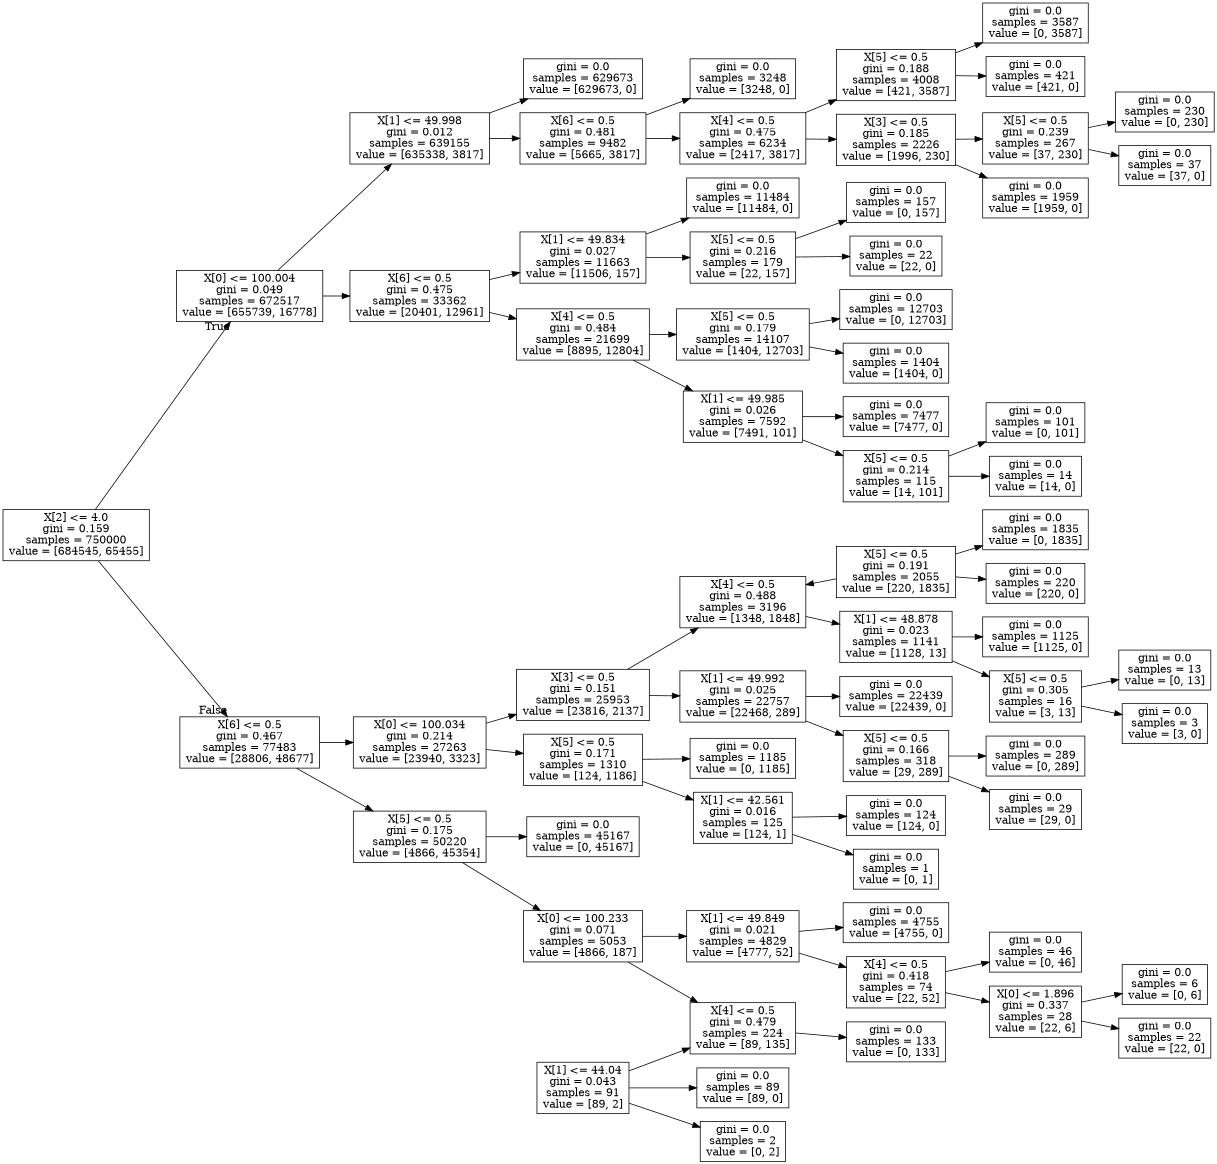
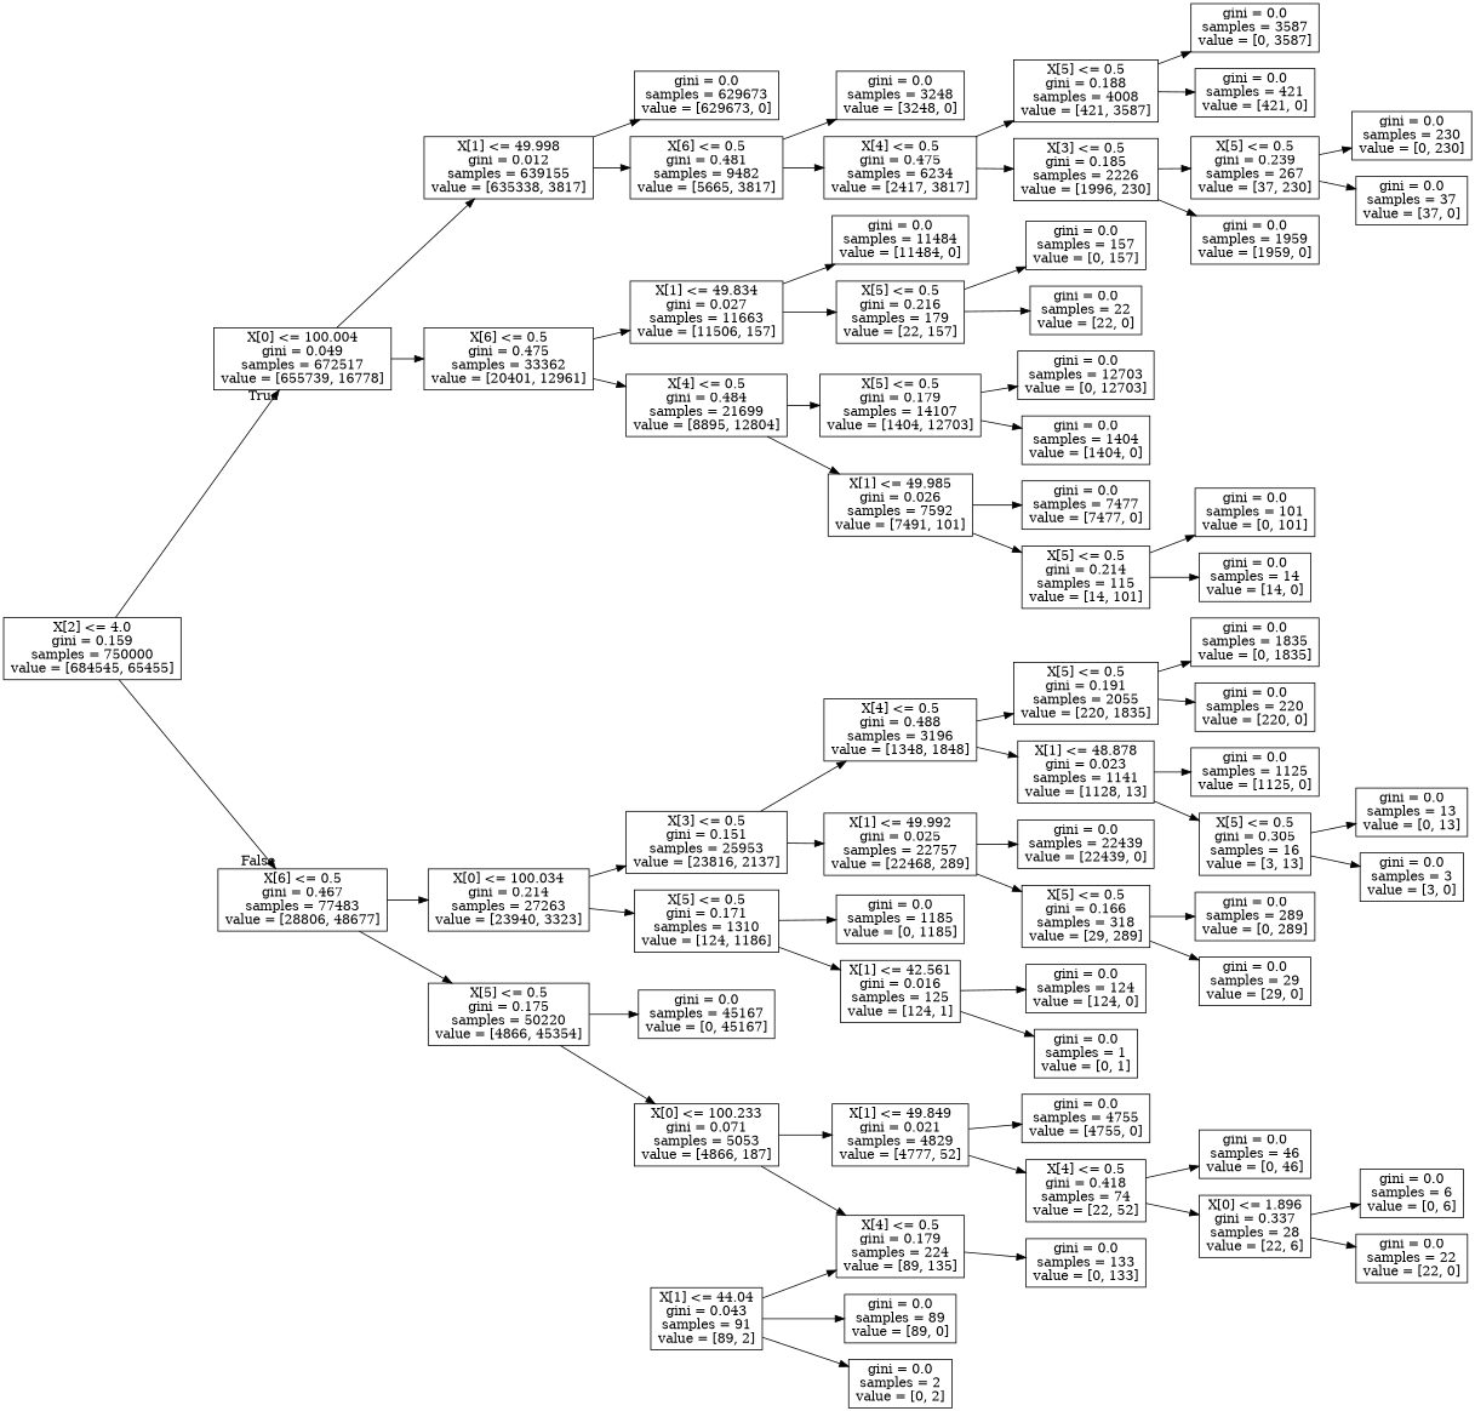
  digraph {
    rankdir=LR
    node [shape=box]
    n1 [label="X[2] <= 4.0\ngini = 0.159\nsamples = 750000\nvalue = [684545, 65455]"]
    n2 [label="X[0] <= 100.004\ngini = 0.049\nsamples = 672517\nvalue = [655739, 16778]"]
    n3 [label="X[6] <= 0.5\ngini = 0.467\nsamples = 77483\nvalue = [28806, 48677]"]
    n4 [label="X[1] <= 49.998\ngini = 0.012\nsamples = 639155\nvalue = [635338, 3817]"]
    n5 [label="X[6] <= 0.5\ngini = 0.475\nsamples = 33362\nvalue = [20401, 12961]"]
    n6 [label="X[0] <= 100.034\ngini = 0.214\nsamples = 27263\nvalue = [23940, 3323]"]
    n7 [label="X[5] <= 0.5\ngini = 0.175\nsamples = 50220\nvalue = [4866, 45354]"]
    n8 [label="gini = 0.0\nsamples = 629673\nvalue = [629673, 0]"]
    n9 [label="X[6] <= 0.5\ngini = 0.481\nsamples = 9482\nvalue = [5665, 3817]"]
    n10 [label="X[1] <= 49.834\ngini = 0.027\nsamples = 11663\nvalue = [11506, 157]"]
    n11 [label="X[4] <= 0.5\ngini = 0.484\nsamples = 21699\nvalue = [8895, 12804]"]
    n12 [label="gini = 0.0\nsamples = 3248\nvalue = [3248, 0]"]
    n13 [label="X[4] <= 0.5\ngini = 0.475\nsamples = 6234\nvalue = [2417, 3817]"]
    n14 [label="X[5] <= 0.5\ngini = 0.188\nsamples = 4008\nvalue = [421, 3587]"]
    n15 [label="X[3] <= 0.5\ngini = 0.185\nsamples = 2226\nvalue = [1996, 230]"]
    n16 [label="gini = 0.0\nsamples = 3587\nvalue = [0, 3587]"]
    n17 [label="gini = 0.0\nsamples = 421\nvalue = [421, 0]"]
    n18 [label="X[5] <= 0.5\ngini = 0.239\nsamples = 267\nvalue = [37, 230]"]
    n19 [label="gini = 0.0\nsamples = 1959\nvalue = [1959, 0]"]
    n20 [label="gini = 0.0\nsamples = 230\nvalue = [0, 230]"]
    n21 [label="gini = 0.0\nsamples = 37\nvalue = [37, 0]"]
    n22 [label="gini = 0.0\nsamples = 11484\nvalue = [11484, 0]"]
    n23 [label="X[5] <= 0.5\ngini = 0.216\nsamples = 179\nvalue = [22, 157]"]
    n24 [label="X[5] <= 0.5\ngini = 0.179\nsamples = 14107\nvalue = [1404, 12703]"]
    n25 [label="X[1] <= 49.985\ngini = 0.026\nsamples = 7592\nvalue = [7491, 101]"]
    n26 [label="gini = 0.0\nsamples = 157\nvalue = [0, 157]"]
    n27 [label="gini = 0.0\nsamples = 22\nvalue = [22, 0]"]
    n28 [label="gini = 0.0\nsamples = 12703\nvalue = [0, 12703]"]
    n29 [label="gini = 0.0\nsamples = 1404\nvalue = [1404, 0]"]
    n30 [label="gini = 0.0\nsamples = 7477\nvalue = [7477, 0]"]
    n31 [label="X[5] <= 0.5\ngini = 0.214\nsamples = 115\nvalue = [14, 101]"]
    n32 [label="gini = 0.0\nsamples = 101\nvalue = [0, 101]"]
    n33 [label="gini = 0.0\nsamples = 14\nvalue = [14, 0]"]
    n34 [label="X[3] <= 0.5\ngini = 0.151\nsamples = 25953\nvalue = [23816, 2137]"]
    n35 [label="X[5] <= 0.5\ngini = 0.171\nsamples = 1310\nvalue = [124, 1186]"]
    n36 [label="gini = 0.0\nsamples = 45167\nvalue = [0, 45167]"]
    n37 [label="X[0] <= 100.233\ngini = 0.071\nsamples = 5053\nvalue = [4866, 187]"]
    n38 [label="X[4] <= 0.5\ngini = 0.488\nsamples = 3196\nvalue = [1348, 1848]"]
    n39 [label="X[1] <= 49.992\ngini = 0.025\nsamples = 22757\nvalue = [22468, 289]"]
    n40 [label="gini = 0.0\nsamples = 1185\nvalue = [0, 1185]"]
    n41 [label="X[1] <= 42.561\ngini = 0.016\nsamples = 125\nvalue = [124, 1]"]
    n42 [label="X[5] <= 0.5\ngini = 0.191\nsamples = 2055\nvalue = [220, 1835]"]
    n43 [label="X[1] <= 48.878\ngini = 0.023\nsamples = 1141\nvalue = [1128, 13]"]
    n44 [label="gini = 0.0\nsamples = 22439\nvalue = [22439, 0]"]
    n45 [label="X[5] <= 0.5\ngini = 0.166\nsamples = 318\nvalue = [29, 289]"]
    n46 [label="gini = 0.0\nsamples = 1835\nvalue = [0, 1835]"]
    n47 [label="gini = 0.0\nsamples = 220\nvalue = [220, 0]"]
    n48 [label="gini = 0.0\nsamples = 1125\nvalue = [1125, 0]"]
    n49 [label="X[5] <= 0.5\ngini = 0.305\nsamples = 16\nvalue = [3, 13]"]
    n50 [label="gini = 0.0\nsamples = 13\nvalue = [0, 13]"]
    n51 [label="gini = 0.0\nsamples = 3\nvalue = [3, 0]"]
    n52 [label="gini = 0.0\nsamples = 289\nvalue = [0, 289]"]
    n53 [label="gini = 0.0\nsamples = 29\nvalue = [29, 0]"]
    n54 [label="gini = 0.0\nsamples = 124\nvalue = [124, 0]"]
    n55 [label="gini = 0.0\nsamples = 1\nvalue = [0, 1]"]
    n56 [label="X[1] <= 49.849\ngini = 0.021\nsamples = 4829\nvalue = [4777, 52]"]
-   n57 [label="X[4] <= 0.5\ngini = 0.479\nsamples = 224\nvalue = [89, 135]"]
+   n57 [label="X[4] <= 0.5\ngini = 0.179\nsamples = 224\nvalue = [89, 135]"]
    n58 [label="gini = 0.0\nsamples = 4755\nvalue = [4755, 0]"]
    n59 [label="X[4] <= 0.5\ngini = 0.418\nsamples = 74\nvalue = [22, 52]"]
    n60 [label="gini = 0.0\nsamples = 133\nvalue = [0, 133]"]
    n61 [label="gini = 0.0\nsamples = 46\nvalue = [0, 46]"]
    n62 [label="X[0] <= 1.896\ngini = 0.337\nsamples = 28\nvalue = [22, 6]"]
    n63 [label="gini = 0.0\nsamples = 6\nvalue = [0, 6]"]
    n64 [label="gini = 0.0\nsamples = 22\nvalue = [22, 0]"]
    n65 [label="X[1] <= 44.04\ngini = 0.043\nsamples = 91\nvalue = [89, 2]"]
    n66 [label="gini = 0.0\nsamples = 89\nvalue = [89, 0]"]
    n67 [label="gini = 0.0\nsamples = 2\nvalue = [0, 2]"]
    n1 -> n2 [headlabel=True labelangle=45 labeldistance=2.5]
    n1 -> n3 [headlabel=False labelangle=-45 labeldistance=2.5]
    n2 -> n4
    n2 -> n5
    n3 -> n6
    n3 -> n7
    n4 -> n8
    n4 -> n9
    n5 -> n10
    n5 -> n11
    n6 -> n34
    n6 -> n35
    n7 -> n36
    n7 -> n37
    n9 -> n12
    n9 -> n13
    n10 -> n22
    n10 -> n23
    n11 -> n24
    n11 -> n25
    n13 -> n14
    n13 -> n15
    n14 -> n16
    n14 -> n17
    n15 -> n18
    n15 -> n19
    n18 -> n20
    n18 -> n21
    n23 -> n26
    n23 -> n27
    n24 -> n28
    n24 -> n29
    n25 -> n30
    n25 -> n31
    n31 -> n32
    n31 -> n33
    n34 -> n38
    n34 -> n39
    n35 -> n40
    n35 -> n41
    n37 -> n56
    n37 -> n57
-   n42 -> n38
+   n38 -> n42
    n38 -> n43
    n39 -> n44
    n39 -> n45
    n41 -> n54
    n41 -> n55
    n42 -> n46
    n42 -> n47
    n43 -> n48
    n43 -> n49
    n45 -> n52
    n45 -> n53
    n49 -> n50
    n49 -> n51
    n56 -> n58
    n56 -> n59
    n57 -> n60
    n59 -> n61
    n59 -> n62
    n62 -> n63
    n62 -> n64
    n65 -> n57
    n65 -> n66
    n65 -> n67
  }
